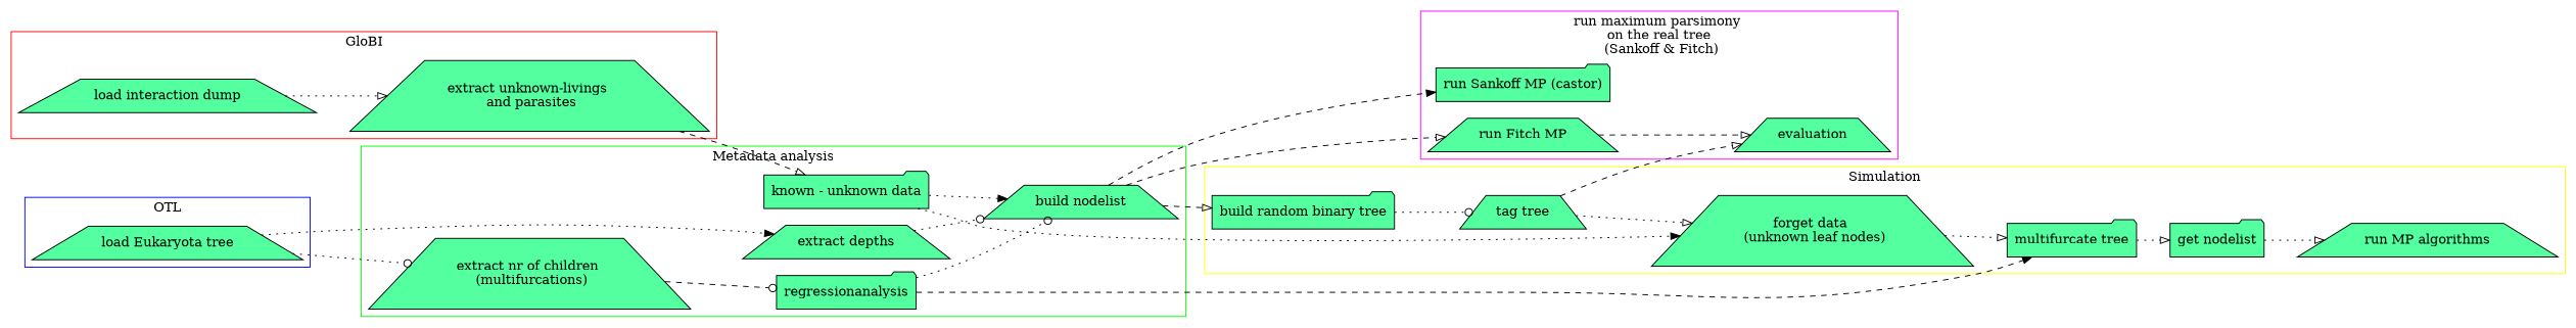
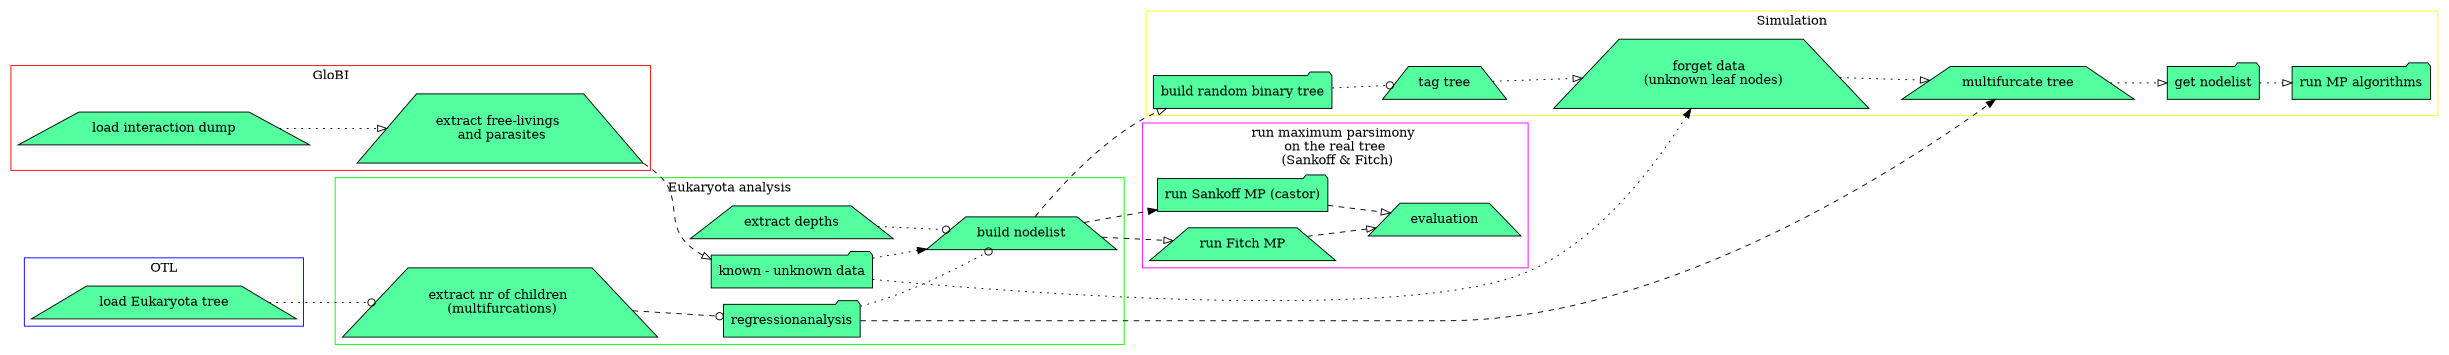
  digraph {
    rankdir=LR
    node [fillcolor=seagreen1 shape=trapezium style=filled]
    edge [arrowhead=onormal style=dotted]
    n1 [label="load interaction dump"]
-   n2 [label="extract unknown-livings \n and parasites"]
+   n2 [label="extract free-livings \n and parasites"]
    n3 [label="load Eukaryota tree"]
    n4 [label="known - unknown data" shape=folder]
    n5 [label="build nodelist"]
    n6 [label="extract depths"]
    n7 [label="extract nr of children \n (multifurcations)"]
    n8 [label=regressionanalysis shape=folder]
    n9 [label="build random binary tree" shape=folder]
    n10 [label="tag tree"]
    n11 [label="forget data \n (unknown leaf nodes)"]
-   n12 [label="multifurcate tree" shape=folder]
+   n12 [label="multifurcate tree"]
    n13 [label="get nodelist" shape=folder]
-   n14 [label="run MP algorithms"]
+   n14 [label="run MP algorithms" shape=folder]
    n15 [label="run Sankoff MP (castor)" shape=folder]
    n16 [label=evaluation]
    n17 [label="run Fitch MP"]
    subgraph cluster_1 {
      color=red
      label=GloBI
      n1
      n2
    }
    subgraph cluster_2 {
      color=blue
      label=OTL
      n3
    }
    subgraph cluster_3 {
      color=green
-     label="Metadata analysis"
+     label="Eukaryota analysis"
      n4
      n5
      n6
      n7
      n8
    }
    subgraph cluster_4 {
      color=yellow
      label=Simulation
      n9
      n10
      n11
      n12
      n13
      n14
    }
    subgraph cluster_5 {
      color=magenta
      label="run maximum parsimony \n on the real tree \n (Sankoff & Fitch)"
      n15
      n16
      n17
    }
    n1 -> n2
    n2 -> n4 [style=dashed]
-   n3 -> n6 [arrowhead=normal]
    n3 -> n7 [arrowhead=odot]
    n4 -> n5 [arrowhead=normal]
    n4 -> n11 [arrowhead=normal]
    n5 -> n9 [style=dashed]
    n5 -> n15 [arrowhead=normal style=dashed]
    n5 -> n17 [style=dashed]
    n6 -> n5 [arrowhead=odot]
    n7 -> n8 [arrowhead=odot style=dashed]
    n8 -> n5 [arrowhead=odot]
    n8 -> n12 [arrowhead=normal style=dashed]
    n9 -> n10 [arrowhead=odot]
    n10 -> n11
    n11 -> n12
    n12 -> n13
    n13 -> n14
-   n10 -> n16 [style=dashed]
+   n15 -> n16 [style=dashed]
    n17 -> n16 [style=dashed]
  }
